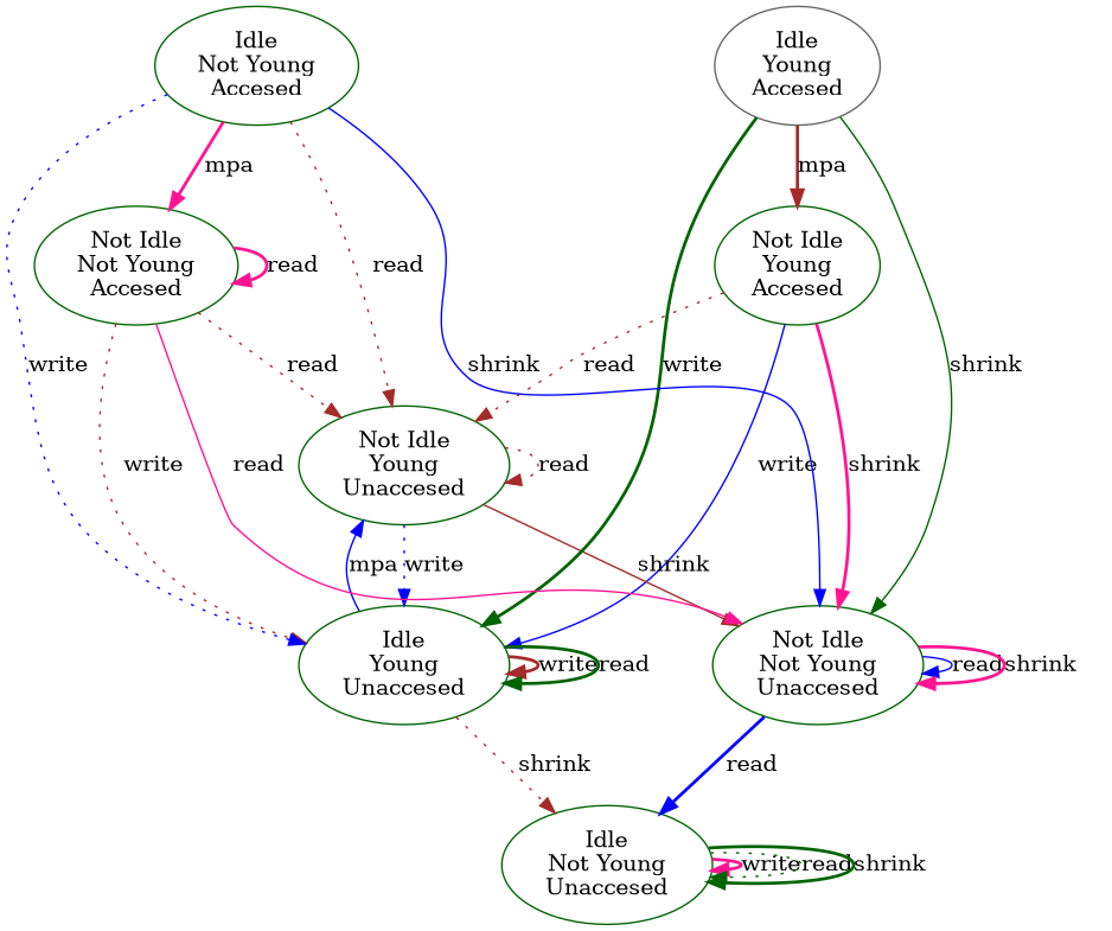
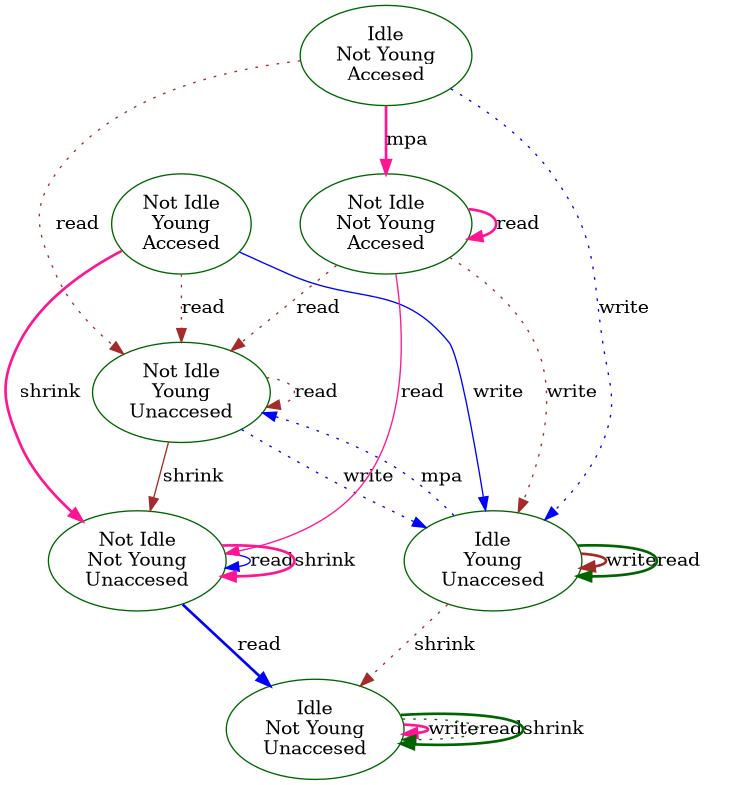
  digraph {
    node [color=darkgreen]
    edge [color=brown style=bold]
    n1 [label="Not Idle\nYoung\nAccesed"]
    n2 [label="Not Idle\nYoung\nUnaccesed"]
    n3 [label="Idle\nYoung\nUnaccesed"]
    n4 [label="Not Idle\nNot Young\nUnaccesed"]
    n5 [label="Idle\nNot Young\nUnaccesed"]
-   n6 [color=gray40 label="Idle\nYoung\nAccesed"]
    n7 [label="Not Idle\nNot Young\nAccesed"]
    n8 [label="Idle\nNot Young\nAccesed"]
    n1 -> n2 [label=read style=dotted]
    n1 -> n3 [color=blue label=write style=solid]
    n1 -> n4 [color=deeppink label=shrink]
    n2 -> n2 [label=read style=dotted]
    n2 -> n3 [color=blue label=write style=dotted]
    n2 -> n4 [label=shrink style=solid]
-   n3 -> n2 [color=blue label=mpa style=solid]
+   n3 -> n2 [color=blue label=mpa style=dotted]
    n3 -> n3 [label=write]
    n3 -> n3 [color=darkgreen label=read]
    n3 -> n5 [label=shrink style=dotted]
    n4 -> n4 [color=blue label=read style=solid]
    n4 -> n4 [color=deeppink label=shrink]
    n4 -> n5 [color=blue label=read]
    n5 -> n5 [color=deeppink label=write]
    n5 -> n5 [color=darkgreen label=read style=dotted]
    n5 -> n5 [color=darkgreen label=shrink]
-   n6 -> n1 [label=mpa]
-   n6 -> n3 [color=darkgreen label=write]
-   n6 -> n4 [color=darkgreen label=shrink style=solid]
    n7 -> n2 [label=read style=dotted]
    n7 -> n3 [label=write style=dotted]
    n7 -> n4 [color=deeppink label=read style=solid]
    n7 -> n7 [color=deeppink label=read]
    n8 -> n2 [label=read style=dotted]
    n8 -> n3 [color=blue label=write style=dotted]
-   n8 -> n4 [color=blue label=shrink style=solid]
    n8 -> n7 [color=deeppink label=mpa]
  }
